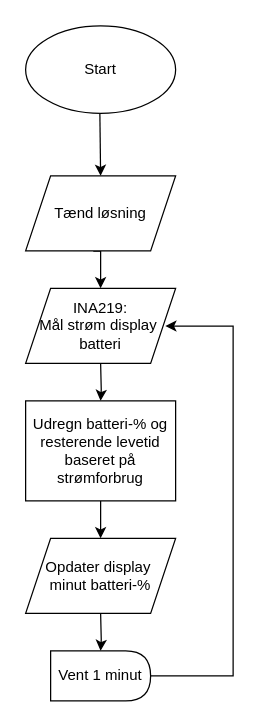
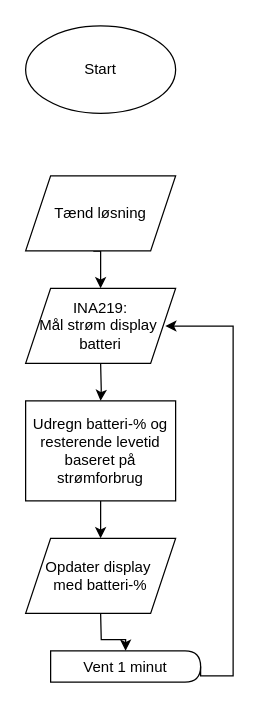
  <mxCell id="0" />
  <mxCell id="1" parent="0" />
  <mxCell id="2" value="Start" style="ellipse;whiteSpace=wrap;html=1;" parent="1" vertex="1"><mxGeometry x="20" y="20" width="120" height="70" as="geometry" /></mxCell>
  <mxCell id="3" value="" style="edgeStyle=orthogonalEdgeStyle;rounded=0;orthogonalLoop=1;jettySize=auto;html=1;" parent="1" target="5" edge="1"><mxGeometry relative="1" as="geometry"><mxPoint x="80" y="490" as="sourcePoint" /></mxGeometry></mxCell>
  <mxCell id="4" style="edgeStyle=orthogonalEdgeStyle;rounded=0;orthogonalLoop=1;jettySize=auto;html=1;exitX=1;exitY=0.5;exitDx=0;exitDy=0;entryX=0.931;entryY=0.503;entryDx=0;entryDy=0;entryPerimeter=0;" parent="1" source="5" edge="1" target="10"><mxGeometry relative="1" as="geometry"><Array as="points"><mxPoint x="186" y="540" /><mxPoint x="186" y="260" /></Array><mxPoint x="140" y="260" as="targetPoint" /></mxGeometry></mxCell>
- <mxCell id="5" value="Vent 1 minut" style="shape=delay;whiteSpace=wrap;html=1;" parent="1" vertex="1"><mxGeometry x="40" y="520" width="80" height="40" as="geometry" /></mxCell>
+ <mxCell id="5" value="Vent 1 minut" style="shape=delay;whiteSpace=wrap;html=1;" parent="1" vertex="1"><mxGeometry x="40" y="520" width="120" height="25" as="geometry" /></mxCell>
  <mxCell id="6" value="" style="edgeStyle=orthogonalEdgeStyle;rounded=0;orthogonalLoop=1;jettySize=auto;html=1;exitX=0.451;exitY=1.004;exitDx=0;exitDy=0;exitPerimeter=0;" parent="1" source="12" edge="1"><mxGeometry relative="1" as="geometry"><mxPoint x="80" y="230" as="targetPoint" /></mxGeometry></mxCell>
  <mxCell id="7" value="" style="edgeStyle=orthogonalEdgeStyle;rounded=0;orthogonalLoop=1;jettySize=auto;html=1;" parent="1" target="9" edge="1"><mxGeometry relative="1" as="geometry"><mxPoint x="80" y="290" as="sourcePoint" /></mxGeometry></mxCell>
  <mxCell id="8" value="" style="edgeStyle=orthogonalEdgeStyle;rounded=0;orthogonalLoop=1;jettySize=auto;html=1;" parent="1" source="9" edge="1"><mxGeometry relative="1" as="geometry"><mxPoint x="80" y="430" as="targetPoint" /></mxGeometry></mxCell>
  <mxCell id="9" value="Udregn batteri-% og resterende levetid baseret på strømforbrug" style="rounded=0;whiteSpace=wrap;html=1;" parent="1" vertex="1"><mxGeometry x="20" y="320" width="120" height="80" as="geometry" /></mxCell>
  <mxCell id="10" value="INA219:&lt;br&gt;&lt;div&gt;Mål strøm display&amp;nbsp;&lt;/div&gt;&lt;div&gt;batteri&lt;/div&gt;" style="shape=parallelogram;perimeter=parallelogramPerimeter;whiteSpace=wrap;html=1;fixedSize=1;" parent="1" vertex="1"><mxGeometry x="20" y="230" width="120" height="60" as="geometry" /></mxCell>
- <mxCell id="11" value="&lt;div&gt;Opdater display&amp;nbsp;&lt;/div&gt;&lt;div&gt;minut batteri-%&lt;/div&gt;" style="shape=parallelogram;perimeter=parallelogramPerimeter;whiteSpace=wrap;html=1;fixedSize=1;" parent="1" vertex="1"><mxGeometry x="20" y="430" width="120" height="60" as="geometry" /></mxCell>
+ <mxCell id="11" value="&lt;div&gt;Opdater display&amp;nbsp;&lt;/div&gt;&lt;div&gt;med batteri-%&lt;/div&gt;" style="shape=parallelogram;perimeter=parallelogramPerimeter;whiteSpace=wrap;html=1;fixedSize=1;" parent="1" vertex="1"><mxGeometry x="20" y="430" width="120" height="60" as="geometry" /></mxCell>
  <mxCell id="12" value="Tænd løsning" style="shape=parallelogram;perimeter=parallelogramPerimeter;whiteSpace=wrap;html=1;fixedSize=1;" vertex="1" parent="1"><mxGeometry x="20" y="140" width="120" height="60" as="geometry" /></mxCell>
- <mxCell id="13" value="" style="endArrow=classic;html=1;rounded=0;entryX=0.5;entryY=0;entryDx=0;entryDy=0;exitX=0.495;exitY=1.003;exitDx=0;exitDy=0;exitPerimeter=0;" edge="1" parent="1" source="2" target="12"><mxGeometry width="50" height="50" relative="1" as="geometry"><mxPoint x="96" y="180" as="sourcePoint" /><mxPoint x="146" y="130" as="targetPoint" /></mxGeometry></mxCell>
